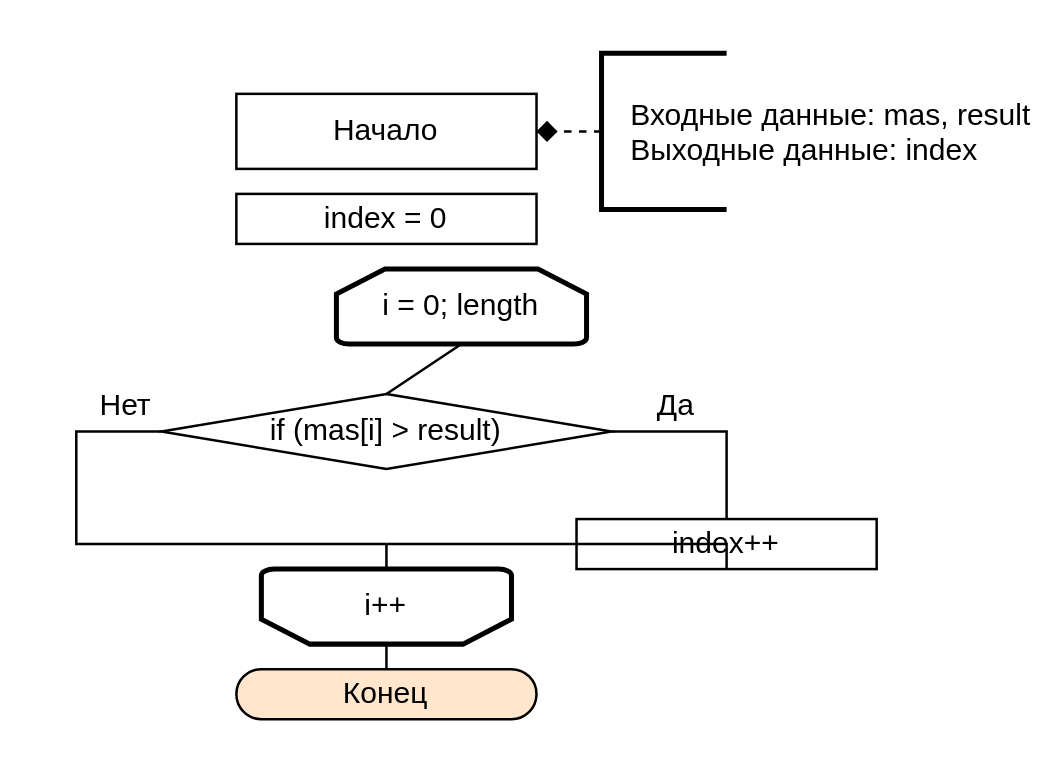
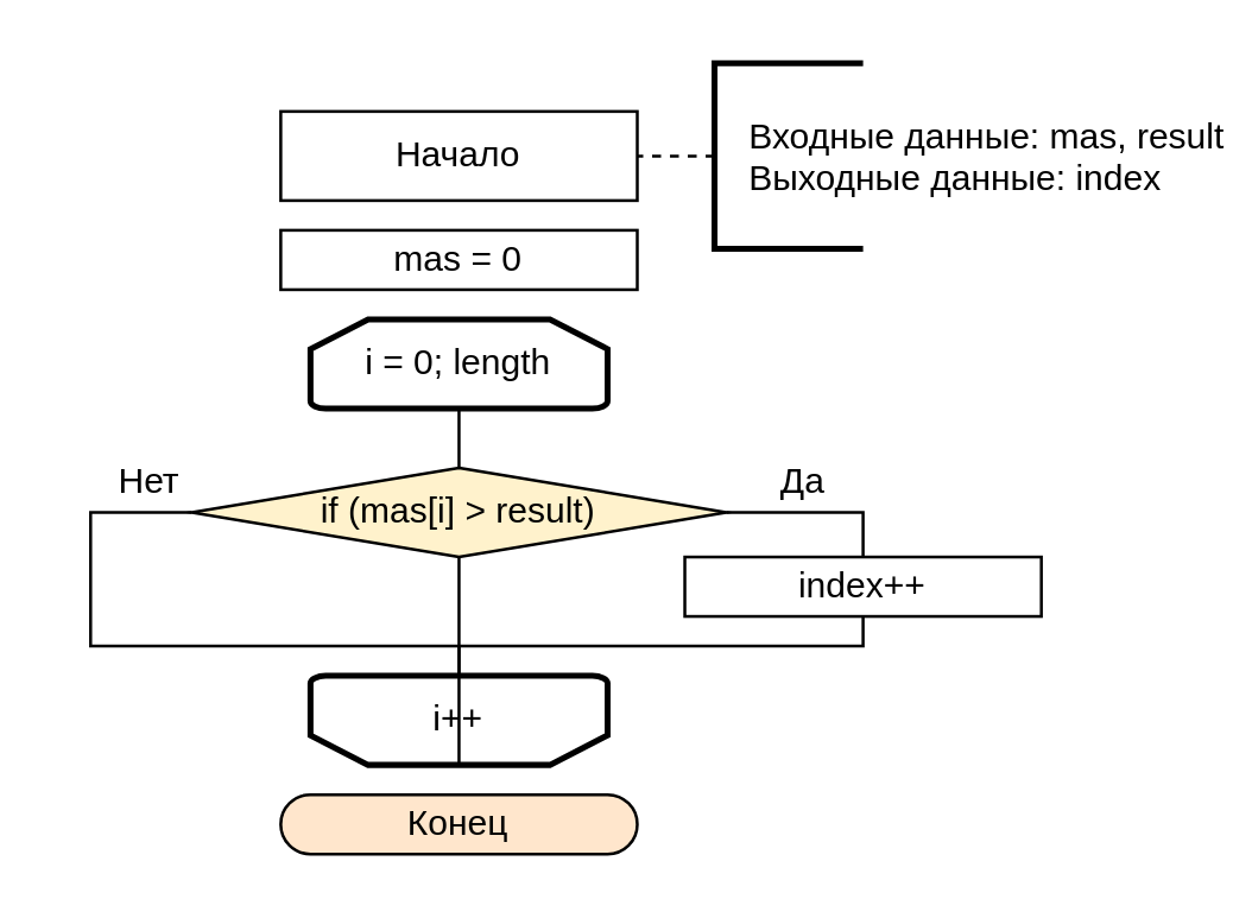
  <mxCell id="0" />
  <mxCell id="1" parent="0" />
  <mxCell id="2" value="Начало" style="whiteSpace=wrap;html=1;arcSize=50;rounded=0;" vertex="1" parent="1"><mxGeometry x="94" y="37" width="120" height="30" as="geometry" /></mxCell>
- <mxCell id="3" value="" style="endArrow=diamond;dashed=1;html=1;rounded=0;exitX=0;exitY=0.5;exitDx=0;exitDy=0;entryX=1;entryY=0.5;entryDx=0;entryDy=0;exitPerimeter=0;" edge="1" source="4" parent="1" target="2"><mxGeometry width="50" height="50" relative="1" as="geometry"><mxPoint x="234" y="52" as="sourcePoint" /><mxPoint x="214" y="52" as="targetPoint" /></mxGeometry></mxCell>
+ <mxCell id="3" value="" style="endArrow=none;dashed=1;html=1;rounded=0;exitX=0;exitY=0.5;exitDx=0;exitDy=0;entryX=1;entryY=0.5;entryDx=0;entryDy=0;exitPerimeter=0;" edge="1" source="4" parent="1" target="2"><mxGeometry width="50" height="50" relative="1" as="geometry"><mxPoint x="234" y="52" as="sourcePoint" /><mxPoint x="214" y="52" as="targetPoint" /></mxGeometry></mxCell>
  <mxCell id="4" value="   Входные данные: mas, result&#10;   Выходные данные: index" style="strokeWidth=2;shape=mxgraph.flowchart.annotation_1;align=left;pointerEvents=1;recursiveResize=1;autosize=0;verticalAlign=middle;horizontal=1;" vertex="1" parent="1"><mxGeometry x="240" y="20.75" width="50" height="62.5" as="geometry" /></mxCell>
- <mxCell id="5" value="i = 0; length" style="strokeWidth=2;html=1;shape=mxgraph.flowchart.loop_limit;whiteSpace=wrap;" vertex="1" parent="1"><mxGeometry x="134" y="107" width="100" height="30" as="geometry" /></mxCell>
+ <mxCell id="5" value="i = 0; length" style="strokeWidth=2;html=1;shape=mxgraph.flowchart.loop_limit;whiteSpace=wrap;" vertex="1" parent="1"><mxGeometry x="104" y="107" width="100" height="30" as="geometry" /></mxCell>
  <mxCell id="6" value="i++" style="strokeWidth=2;html=1;shape=mxgraph.flowchart.loop_limit;whiteSpace=wrap;direction=west;" vertex="1" parent="1"><mxGeometry x="104" y="227" width="100" height="30" as="geometry" /></mxCell>
- <mxCell id="7" value="index = 0" style="rounded=0;whiteSpace=wrap;html=1;" vertex="1" parent="1"><mxGeometry x="94" y="77" width="120" height="20" as="geometry" /></mxCell>
- <mxCell id="8" value="if (mas[i] &amp;gt; result)" style="rhombus;whiteSpace=wrap;html=1;" vertex="1" parent="1"><mxGeometry x="64" y="157" width="180" height="30" as="geometry" /></mxCell>
+ <mxCell id="7" value="mas = 0" style="rounded=0;whiteSpace=wrap;html=1;" vertex="1" parent="1"><mxGeometry x="94" y="77" width="120" height="20" as="geometry" /></mxCell>
+ <mxCell id="8" value="if (mas[i] &amp;gt; result)" style="rhombus;whiteSpace=wrap;html=1;fillColor=#fff2cc;" vertex="1" parent="1"><mxGeometry x="64" y="157" width="180" height="30" as="geometry" /></mxCell>
  <mxCell id="9" value="" style="endArrow=none;html=1;rounded=0;entryX=0.5;entryY=1;entryDx=0;entryDy=0;entryPerimeter=0;exitX=0.5;exitY=0;exitDx=0;exitDy=0;" edge="1" parent="1" source="8" target="5"><mxGeometry width="50" height="50" relative="1" as="geometry"><mxPoint x="110" y="197" as="sourcePoint" /><mxPoint x="160" y="147" as="targetPoint" /></mxGeometry></mxCell>
  <mxCell id="10" value="" style="endArrow=none;html=1;rounded=0;entryX=0;entryY=0.5;entryDx=0;entryDy=0;" edge="1" parent="1" target="8"><mxGeometry width="50" height="50" relative="1" as="geometry"><mxPoint x="154" y="217" as="sourcePoint" /><mxPoint x="160" y="147" as="targetPoint" /><Array as="points"><mxPoint x="30" y="217" /><mxPoint x="30" y="172" /></Array></mxGeometry></mxCell>
  <mxCell id="11" value="Да" style="text;html=1;align=center;verticalAlign=middle;whiteSpace=wrap;rounded=0;" vertex="1" parent="1"><mxGeometry x="240" y="147" width="60" height="30" as="geometry" /></mxCell>
  <mxCell id="12" value="Нет" style="text;html=1;align=center;verticalAlign=middle;whiteSpace=wrap;rounded=0;" vertex="1" parent="1"><mxGeometry x="20" y="147" width="60" height="30" as="geometry" /></mxCell>
- <mxCell id="13" value="index++" style="rounded=0;whiteSpace=wrap;html=1;" vertex="1" parent="1"><mxGeometry x="230" y="207" width="120" height="20" as="geometry" /></mxCell>
+ <mxCell id="13" value="index++" style="rounded=0;whiteSpace=wrap;html=1;" vertex="1" parent="1"><mxGeometry x="230" y="187" width="120" height="20" as="geometry" /></mxCell>
  <mxCell id="14" value="" style="endArrow=none;html=1;rounded=0;entryX=0.5;entryY=1;entryDx=0;entryDy=0;entryPerimeter=0;" edge="1" parent="1" target="6"><mxGeometry width="50" height="50" relative="1" as="geometry"><mxPoint x="154" y="217" as="sourcePoint" /><mxPoint x="160" y="147" as="targetPoint" /></mxGeometry></mxCell>
  <mxCell id="15" value="" style="endArrow=none;html=1;rounded=0;exitX=0.5;exitY=1;exitDx=0;exitDy=0;" edge="1" parent="1" source="13"><mxGeometry width="50" height="50" relative="1" as="geometry"><mxPoint x="284" y="207" as="sourcePoint" /><mxPoint x="154" y="217" as="targetPoint" /><Array as="points"><mxPoint x="290" y="217" /></Array></mxGeometry></mxCell>
  <mxCell id="16" value="" style="endArrow=none;html=1;rounded=0;entryX=1;entryY=0.5;entryDx=0;entryDy=0;exitX=0.5;exitY=0;exitDx=0;exitDy=0;" edge="1" parent="1" source="13" target="8"><mxGeometry width="50" height="50" relative="1" as="geometry"><mxPoint x="230" y="237" as="sourcePoint" /><mxPoint x="280" y="187" as="targetPoint" /><Array as="points"><mxPoint x="290" y="172" /></Array></mxGeometry></mxCell>
- <mxCell id="17" value="" style="endArrow=none;html=1;rounded=0;exitX=0.5;exitY=0;exitDx=0;exitDy=0;exitPerimeter=0;entryX=0.5;entryY=0;entryDx=0;entryDy=0;" edge="1" parent="1" source="6" target="18"><mxGeometry width="50" height="50" relative="1" as="geometry"><mxPoint x="120" y="277" as="sourcePoint" /><mxPoint x="170" y="227" as="targetPoint" /></mxGeometry></mxCell>
+ <mxCell id="17" value="" style="endArrow=none;html=1;rounded=0;exitX=0.5;exitY=0;exitDx=0;exitDy=0;exitPerimeter=0;" edge="1" parent="1" source="6" target="8"><mxGeometry width="50" height="50" relative="1" as="geometry"><mxPoint x="120" y="277" as="sourcePoint" /><mxPoint x="170" y="227" as="targetPoint" /></mxGeometry></mxCell>
  <mxCell id="18" value="Конец" style="rounded=1;whiteSpace=wrap;html=1;arcSize=50;fillColor=#ffe6cc;" vertex="1" parent="1"><mxGeometry x="94" y="267" width="120" height="20" as="geometry" /></mxCell>
